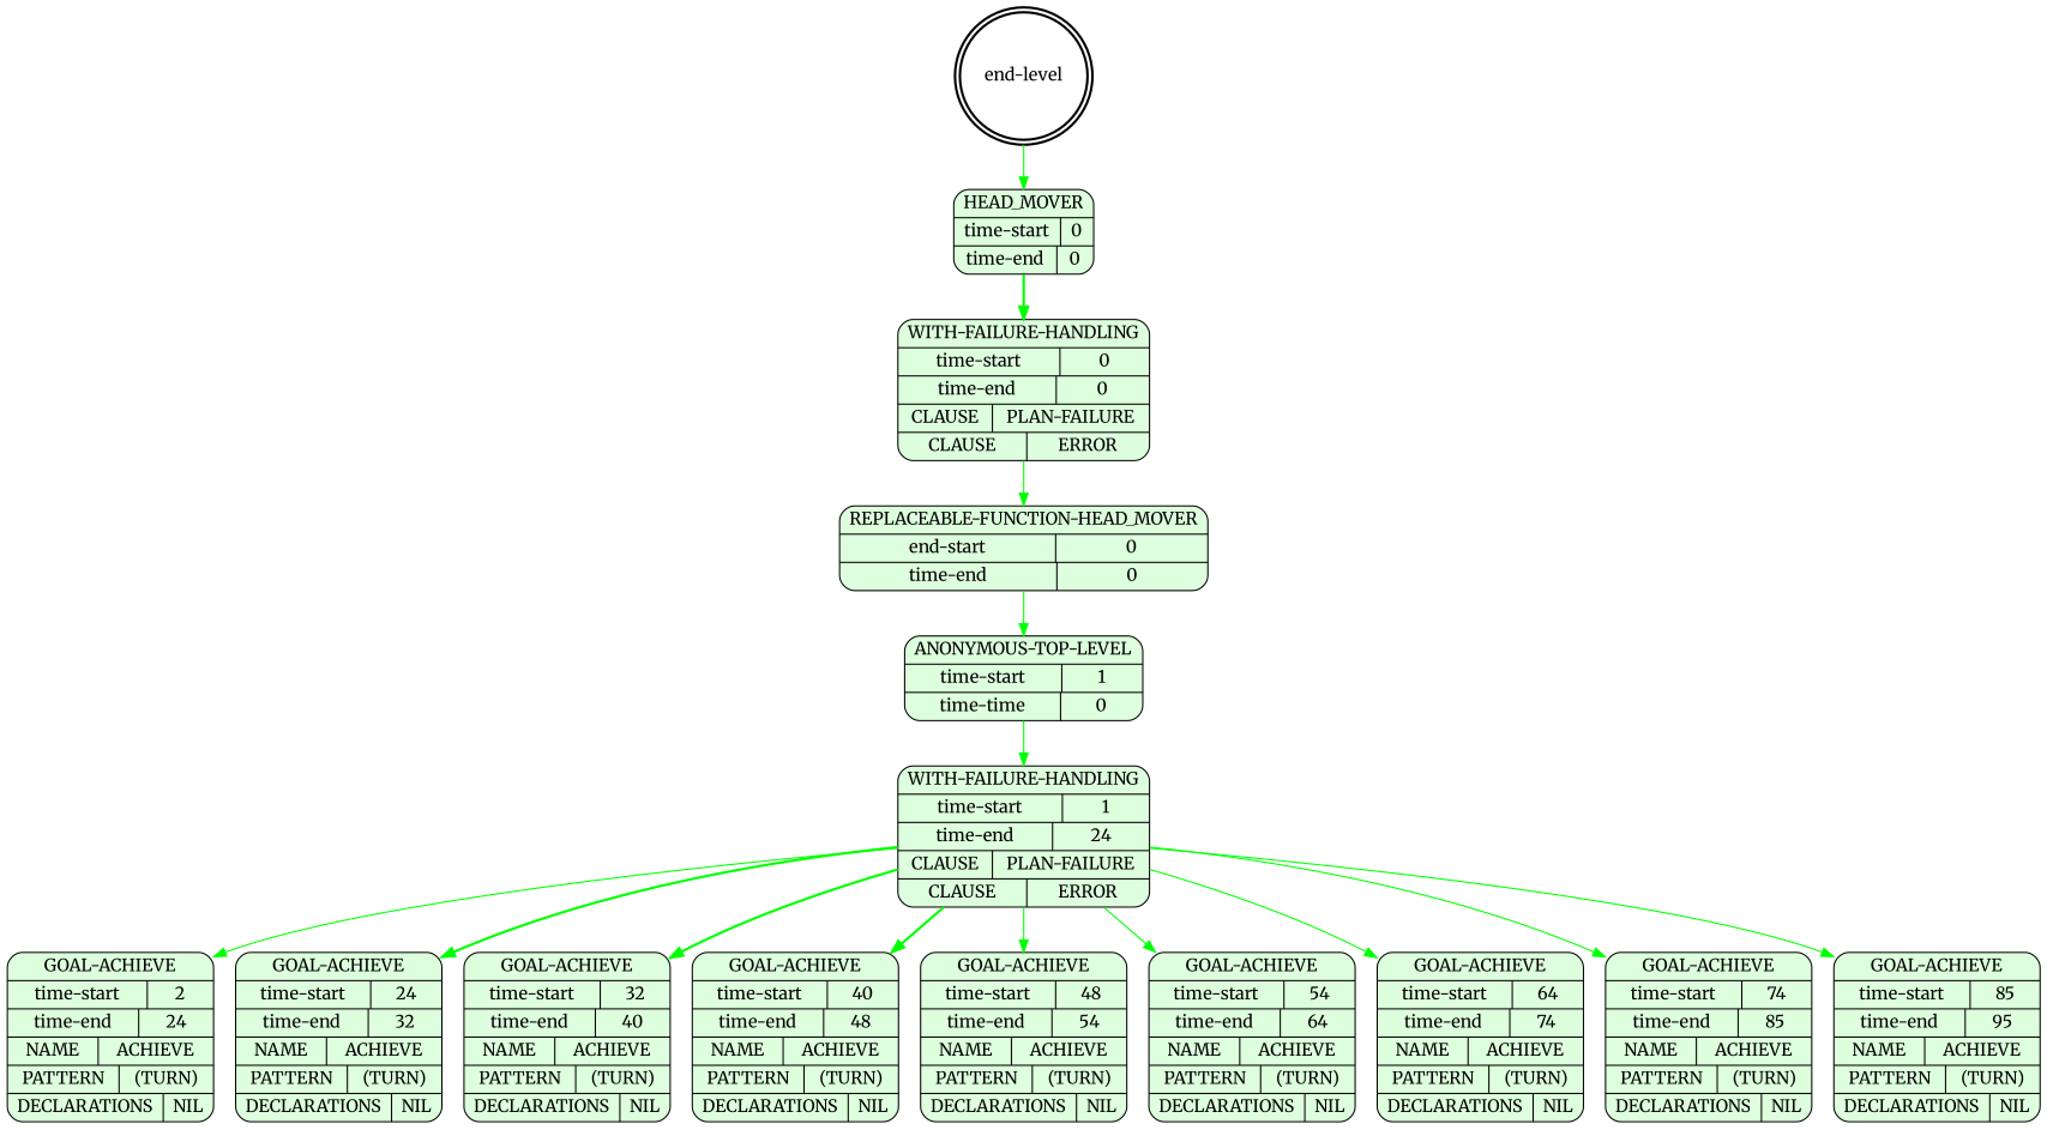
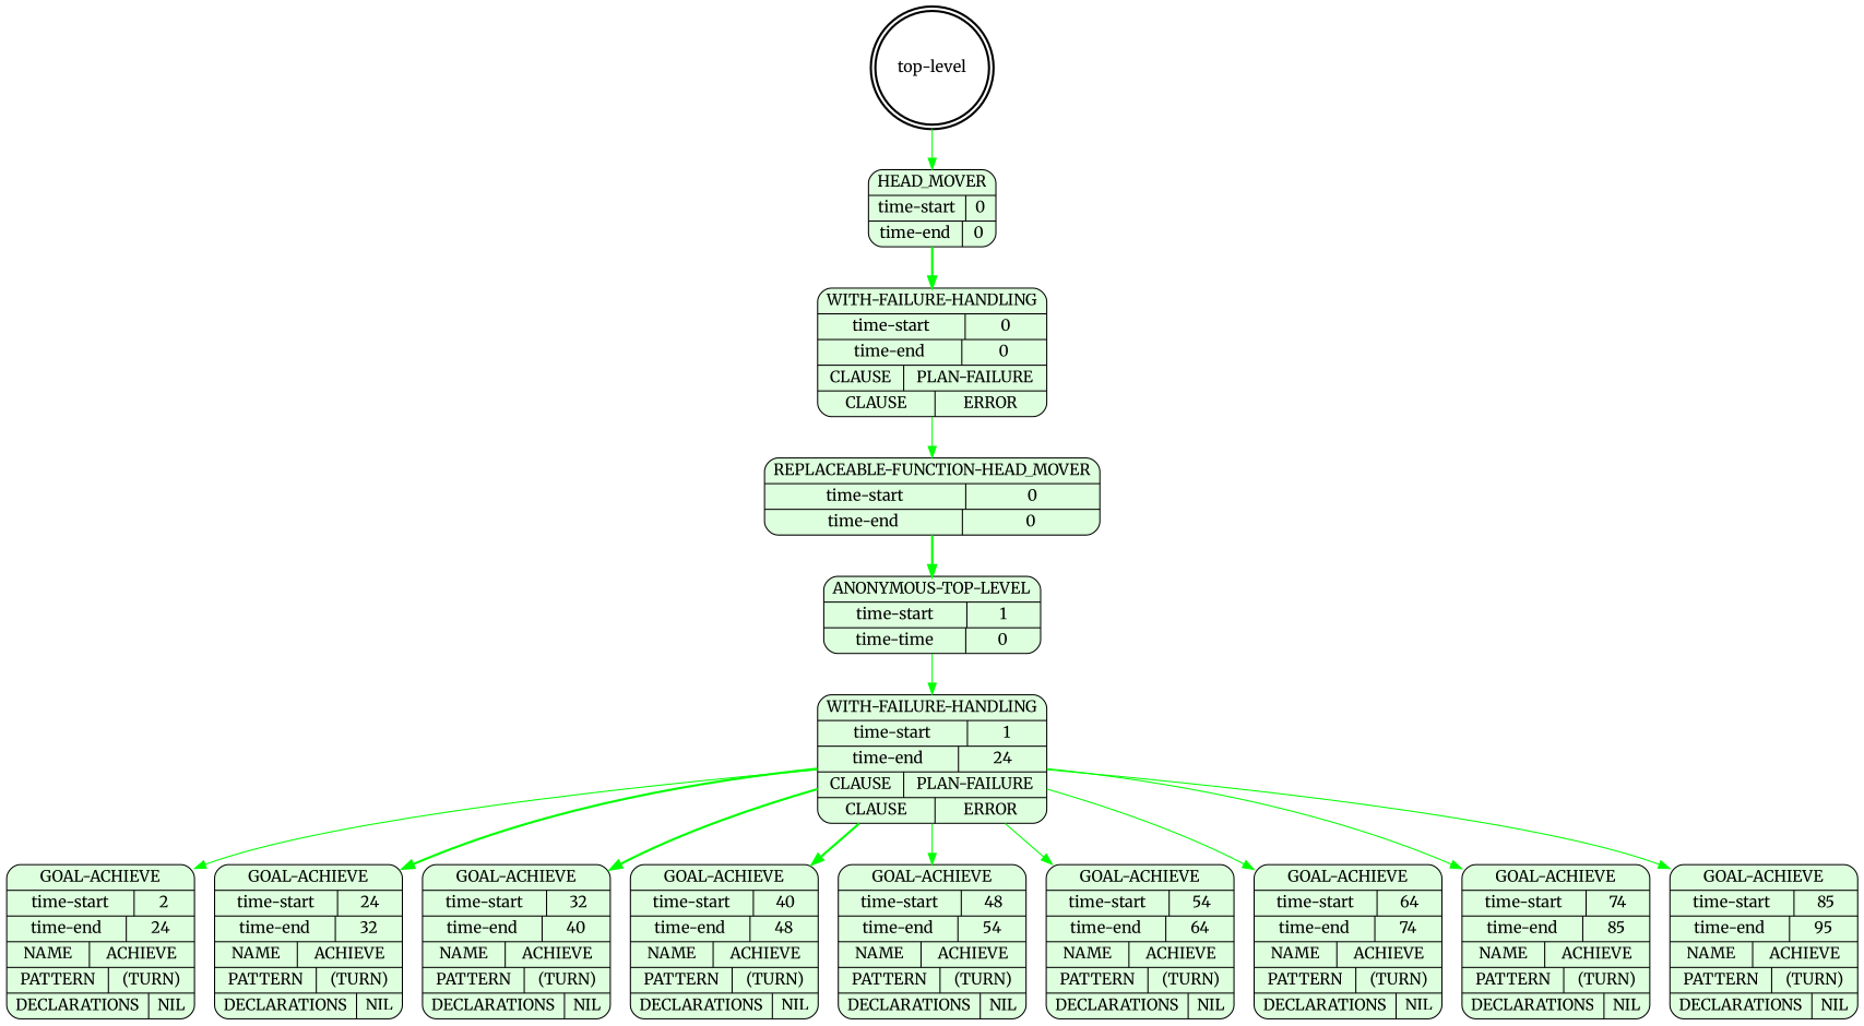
  digraph {
    fontname=Merriweather
    node [fontname=Merriweather shape=Mrecord style=filled fillcolor="#ddffdd"]
    edge [color=green fontname=Merriweather style=solid]
-   n1 [label="end-level" shape=doublecircle style=bold fillcolor=""]
+   n1 [label="top-level" shape=doublecircle style=bold fillcolor=""]
    n2 [label="{HEAD_MOVER|{time-start | 0}|{time-end | 0}}"]
    n3 [label="{WITH-FAILURE-HANDLING|{time-start | 0}|{time-end | 0}|{CLAUSE | PLAN-FAILURE}|{CLAUSE | ERROR}}"]
-   n4 [label="{REPLACEABLE-FUNCTION-HEAD_MOVER|{end-start | 0}|{time-end | 0}}"]
+   n4 [label="{REPLACEABLE-FUNCTION-HEAD_MOVER|{time-start | 0}|{time-end | 0}}"]
    n5 [label="{ANONYMOUS-TOP-LEVEL|{time-start | 1}|{time-time | 0}}"]
    n6 [label="{WITH-FAILURE-HANDLING|{time-start | 1}|{time-end | 24}|{CLAUSE | PLAN-FAILURE}|{CLAUSE | ERROR}}"]
    n7 [label="{GOAL-ACHIEVE|{time-start | 2}|{time-end | 24}|{NAME | ACHIEVE}|{PATTERN | (TURN)}|{DECLARATIONS | NIL}}"]
    n8 [label="{GOAL-ACHIEVE|{time-start | 24}|{time-end | 32}|{NAME | ACHIEVE}|{PATTERN | (TURN)}|{DECLARATIONS | NIL}}"]
    n9 [label="{GOAL-ACHIEVE|{time-start | 32}|{time-end | 40}|{NAME | ACHIEVE}|{PATTERN | (TURN)}|{DECLARATIONS | NIL}}"]
    n10 [label="{GOAL-ACHIEVE|{time-start | 40}|{time-end | 48}|{NAME | ACHIEVE}|{PATTERN | (TURN)}|{DECLARATIONS | NIL}}"]
    n11 [label="{GOAL-ACHIEVE|{time-start | 48}|{time-end | 54}|{NAME | ACHIEVE}|{PATTERN | (TURN)}|{DECLARATIONS | NIL}}"]
    n12 [label="{GOAL-ACHIEVE|{time-start | 54}|{time-end | 64}|{NAME | ACHIEVE}|{PATTERN | (TURN)}|{DECLARATIONS | NIL}}"]
    n13 [label="{GOAL-ACHIEVE|{time-start | 64}|{time-end | 74}|{NAME | ACHIEVE}|{PATTERN | (TURN)}|{DECLARATIONS | NIL}}"]
    n14 [label="{GOAL-ACHIEVE|{time-start | 74}|{time-end | 85}|{NAME | ACHIEVE}|{PATTERN | (TURN)}|{DECLARATIONS | NIL}}"]
    n15 [label="{GOAL-ACHIEVE|{time-start | 85}|{time-end | 95}|{NAME | ACHIEVE}|{PATTERN | (TURN)}|{DECLARATIONS | NIL}}"]
    n1 -> n2
    n2 -> n3 [style=bold]
    n3 -> n4
-   n4 -> n5
+   n4 -> n5 [style=bold]
    n5 -> n6
    n6 -> n7
    n6 -> n8 [style=bold]
    n6 -> n9 [style=bold]
    n6 -> n10 [style=bold]
    n6 -> n11
    n6 -> n12
    n6 -> n13
    n6 -> n14
    n6 -> n15
  }
